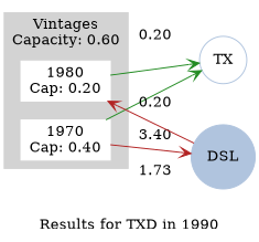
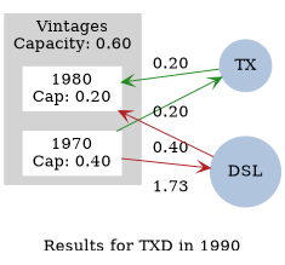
  strict digraph {
    compound=True
    concentrate=True
    label="Results for TXD in 1990"
    rankdir=LR
    splines=False
    node [color=white shape=box style=filled]
    edge [arrowhead=vee color=firebrick]
    n1 [label="1970\nCap: 0.40"]
    n2 [label="1980\nCap: 0.20"]
    DSL [color=lightsteelblue fontcolor=black shape=circle]
-   TX [color=lightsteelblue fontcolor=black shape=circle fillcolor=white]
+   TX [color=lightsteelblue fontcolor=black shape=circle]
    subgraph cluster_1 {
      color=lightgrey
      label="Vintages\nCapacity: 0.60"
      style=filled
      n1
      n2
    }
    subgraph sub_2 {
      DSL
      TX
    }
    subgraph sub_3 {
      n1
      n2
      DSL
    }
    subgraph sub_4 {
      n1
      n2
      TX
    }
    n1 -> DSL [label=1.73]
-   n1 -> TX [color=forestgreen label=3.40]
-   n2 -> TX [color=forestgreen label=0.20]
+   n1 -> TX [color=forestgreen label=0.40]
+   TX -> n2 [color=forestgreen label=0.20]
    DSL -> n2 [label=0.20]
  }
